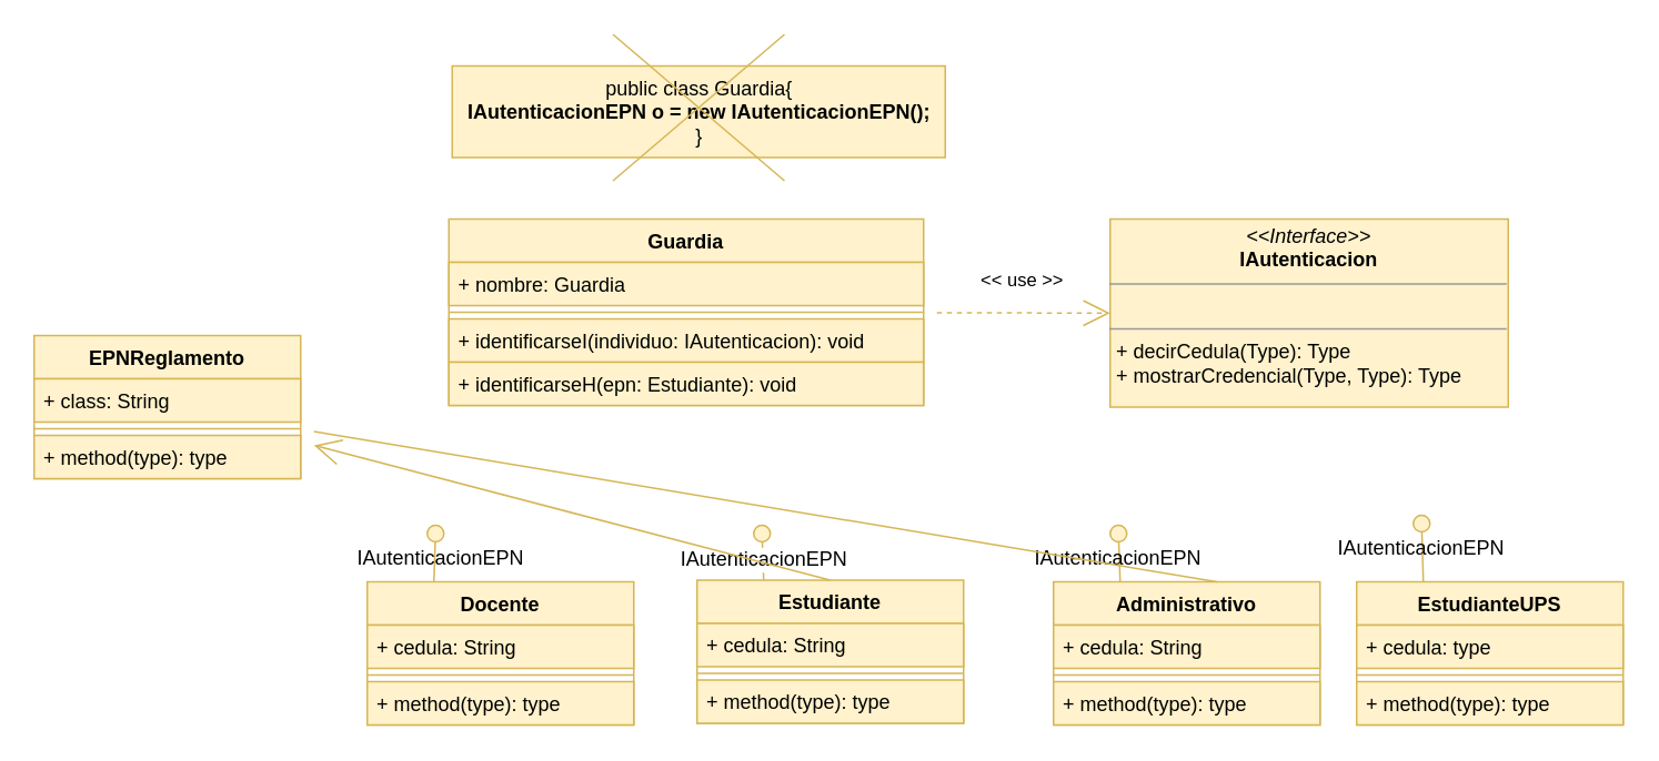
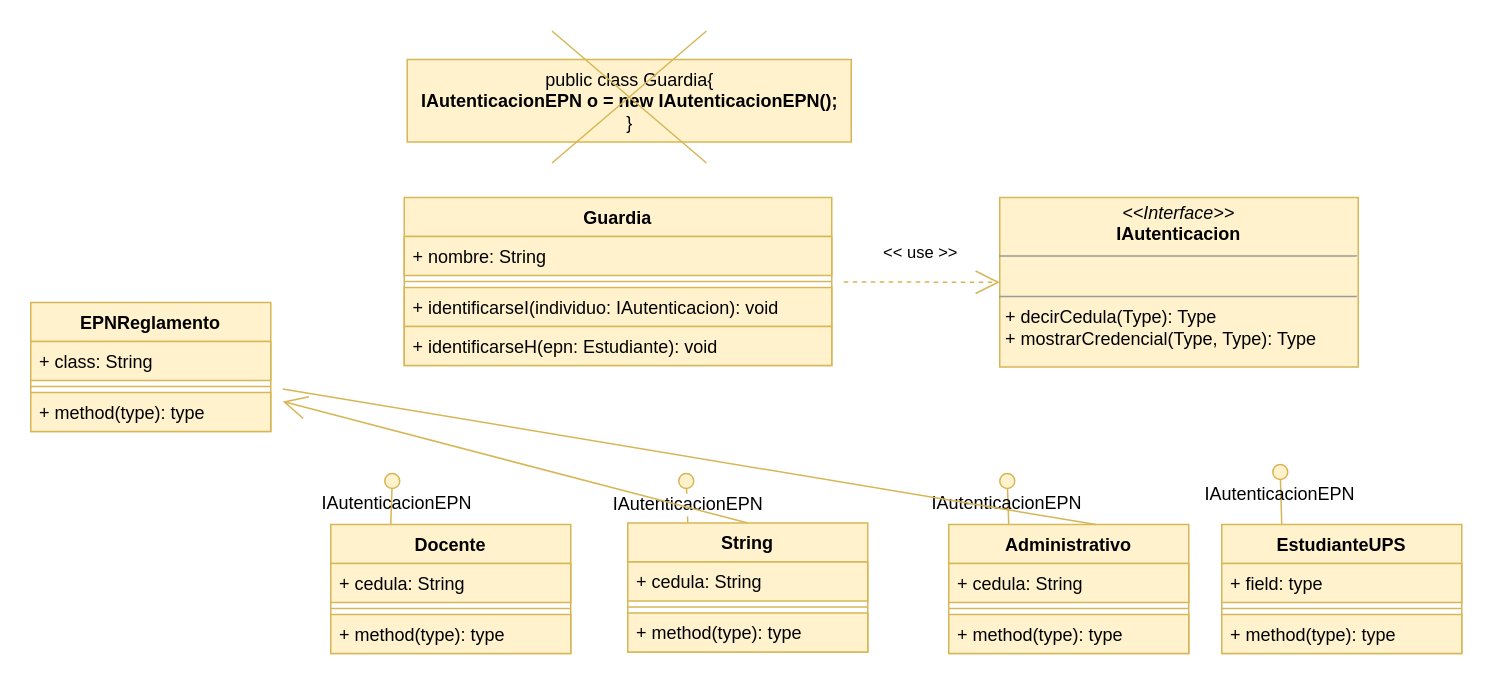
  <mxCell id="0" />
  <mxCell id="1" parent="0" />
  <mxCell id="2" value="Docente" style="swimlane;fontStyle=1;align=center;verticalAlign=top;childLayout=stackLayout;horizontal=1;startSize=26;horizontalStack=0;resizeParent=1;resizeParentMax=0;resizeLast=0;collapsible=1;marginBottom=0;fillColor=#fff2cc;strokeColor=#d6b656;fontColor=#000000;" parent="1" vertex="1"><mxGeometry x="220" y="349" width="160" height="86" as="geometry" /></mxCell>
  <mxCell id="3" value="+ cedula: String" style="text;align=left;verticalAlign=top;spacingLeft=4;spacingRight=4;overflow=hidden;rotatable=0;points=[[0,0.5],[1,0.5]];portConstraint=eastwest;fillColor=#fff2cc;strokeColor=#d6b656;fontColor=#000000;" parent="2" vertex="1"><mxGeometry y="26" width="160" height="26" as="geometry" /></mxCell>
  <mxCell id="4" value="" style="line;strokeWidth=1;align=left;verticalAlign=middle;spacingTop=-1;spacingLeft=3;spacingRight=3;rotatable=0;labelPosition=right;points=[];portConstraint=eastwest;fillColor=#fff2cc;strokeColor=#d6b656;fontColor=#000000;" parent="2" vertex="1"><mxGeometry y="52" width="160" height="8" as="geometry" /></mxCell>
  <mxCell id="5" value="+ method(type): type" style="text;align=left;verticalAlign=top;spacingLeft=4;spacingRight=4;overflow=hidden;rotatable=0;points=[[0,0.5],[1,0.5]];portConstraint=eastwest;fillColor=#fff2cc;strokeColor=#d6b656;fontColor=#000000;" parent="2" vertex="1"><mxGeometry y="60" width="160" height="26" as="geometry" /></mxCell>
- <mxCell id="6" value="Estudiante" style="swimlane;fontStyle=1;align=center;verticalAlign=top;childLayout=stackLayout;horizontal=1;startSize=26;horizontalStack=0;resizeParent=1;resizeParentMax=0;resizeLast=0;collapsible=1;marginBottom=0;fillColor=#fff2cc;strokeColor=#d6b656;fontColor=#000000;" parent="1" vertex="1"><mxGeometry x="418" y="348" width="160" height="86" as="geometry" /></mxCell>
+ <mxCell id="6" value="String" style="swimlane;fontStyle=1;align=center;verticalAlign=top;childLayout=stackLayout;horizontal=1;startSize=26;horizontalStack=0;resizeParent=1;resizeParentMax=0;resizeLast=0;collapsible=1;marginBottom=0;fillColor=#fff2cc;strokeColor=#d6b656;fontColor=#000000;" parent="1" vertex="1"><mxGeometry x="418" y="348" width="160" height="86" as="geometry" /></mxCell>
  <mxCell id="7" value="+ cedula: String" style="text;align=left;verticalAlign=top;spacingLeft=4;spacingRight=4;overflow=hidden;rotatable=0;points=[[0,0.5],[1,0.5]];portConstraint=eastwest;fillColor=#fff2cc;strokeColor=#d6b656;fontColor=#000000;" parent="6" vertex="1"><mxGeometry y="26" width="160" height="26" as="geometry" /></mxCell>
  <mxCell id="8" value="" style="line;strokeWidth=1;align=left;verticalAlign=middle;spacingTop=-1;spacingLeft=3;spacingRight=3;rotatable=0;labelPosition=right;points=[];portConstraint=eastwest;fillColor=#fff2cc;strokeColor=#d6b656;fontColor=#000000;" parent="6" vertex="1"><mxGeometry y="52" width="160" height="8" as="geometry" /></mxCell>
  <mxCell id="9" value="+ method(type): type" style="text;align=left;verticalAlign=top;spacingLeft=4;spacingRight=4;overflow=hidden;rotatable=0;points=[[0,0.5],[1,0.5]];portConstraint=eastwest;fillColor=#fff2cc;strokeColor=#d6b656;fontColor=#000000;" parent="6" vertex="1"><mxGeometry y="60" width="160" height="26" as="geometry" /></mxCell>
  <mxCell id="10" value="Administrativo" style="swimlane;fontStyle=1;align=center;verticalAlign=top;childLayout=stackLayout;horizontal=1;startSize=26;horizontalStack=0;resizeParent=1;resizeParentMax=0;resizeLast=0;collapsible=1;marginBottom=0;fillColor=#fff2cc;strokeColor=#d6b656;fontColor=#000000;" parent="1" vertex="1"><mxGeometry x="632" y="349" width="160" height="86" as="geometry" /></mxCell>
  <mxCell id="11" value="+ cedula: String" style="text;align=left;verticalAlign=top;spacingLeft=4;spacingRight=4;overflow=hidden;rotatable=0;points=[[0,0.5],[1,0.5]];portConstraint=eastwest;fillColor=#fff2cc;strokeColor=#d6b656;fontColor=#000000;" parent="10" vertex="1"><mxGeometry y="26" width="160" height="26" as="geometry" /></mxCell>
  <mxCell id="12" value="" style="line;strokeWidth=1;align=left;verticalAlign=middle;spacingTop=-1;spacingLeft=3;spacingRight=3;rotatable=0;labelPosition=right;points=[];portConstraint=eastwest;fillColor=#fff2cc;strokeColor=#d6b656;fontColor=#000000;" parent="10" vertex="1"><mxGeometry y="52" width="160" height="8" as="geometry" /></mxCell>
  <mxCell id="13" value="+ method(type): type" style="text;align=left;verticalAlign=top;spacingLeft=4;spacingRight=4;overflow=hidden;rotatable=0;points=[[0,0.5],[1,0.5]];portConstraint=eastwest;fillColor=#fff2cc;strokeColor=#d6b656;fontColor=#000000;" parent="10" vertex="1"><mxGeometry y="60" width="160" height="26" as="geometry" /></mxCell>
  <mxCell id="14" value="" style="rounded=0;orthogonalLoop=1;jettySize=auto;html=1;endArrow=none;endFill=0;sketch=0;sourcePerimeterSpacing=0;targetPerimeterSpacing=0;startSize=14;endSize=14;curved=1;exitX=0.25;exitY=0;exitDx=0;exitDy=0;fontColor=#000000;fillColor=#fff2cc;strokeColor=#d6b656;" parent="1" source="2" target="15" edge="1"><mxGeometry relative="1" as="geometry"><mxPoint x="320" y="313" as="sourcePoint" /></mxGeometry></mxCell>
  <mxCell id="15" value="&lt;br&gt;&lt;br&gt;&amp;nbsp;&amp;nbsp;&lt;span style=&quot;border-color: var(--border-color);&quot;&gt;IAutenticacionEPN&lt;/span&gt;" style="ellipse;whiteSpace=wrap;html=1;align=center;aspect=fixed;resizable=0;points=[];outlineConnect=0;sketch=0;fillColor=#fff2cc;strokeColor=#d6b656;fontColor=#000000;" parent="1" vertex="1"><mxGeometry x="256" y="315" width="10" height="10" as="geometry" /></mxCell>
  <mxCell id="16" value="&lt;p style=&quot;margin:0px;margin-top:4px;text-align:center;&quot;&gt;&lt;i&gt;&amp;lt;&amp;lt;Interface&amp;gt;&amp;gt;&lt;/i&gt;&lt;br&gt;&lt;b&gt;IAutenticacion&lt;/b&gt;&lt;/p&gt;&lt;hr size=&quot;1&quot;&gt;&lt;p style=&quot;margin:0px;margin-left:4px;&quot;&gt;&lt;br&gt;&lt;/p&gt;&lt;hr size=&quot;1&quot;&gt;&lt;p style=&quot;margin:0px;margin-left:4px;&quot;&gt;+ decirCedula(Type): Type&lt;br&gt;+ mostrarCredencial(Type, Type): Type&lt;/p&gt;" style="verticalAlign=top;align=left;overflow=fill;fontSize=12;fontFamily=Helvetica;html=1;fillColor=#fff2cc;strokeColor=#d6b656;fontColor=#000000;" parent="1" vertex="1"><mxGeometry x="666" y="131" width="239" height="113" as="geometry" /></mxCell>
  <mxCell id="17" value="&amp;lt;&amp;lt; use &amp;gt;&amp;gt;" style="rounded=0;orthogonalLoop=1;jettySize=auto;html=1;entryX=0;entryY=0.5;entryDx=0;entryDy=0;endArrow=open;startSize=14;endSize=14;sourcePerimeterSpacing=8;targetPerimeterSpacing=8;dashed=1;fontColor=#000000;fillColor=#fff2cc;strokeColor=#d6b656;labelBackgroundColor=#FFFFFF;" parent="1" source="18" target="16" edge="1"><mxGeometry x="-0.024" y="19" relative="1" as="geometry"><mxPoint as="offset" /></mxGeometry></mxCell>
  <mxCell id="18" value="Guardia" style="swimlane;fontStyle=1;align=center;verticalAlign=top;childLayout=stackLayout;horizontal=1;startSize=26;horizontalStack=0;resizeParent=1;resizeParentMax=0;resizeLast=0;collapsible=1;marginBottom=0;fillColor=#fff2cc;strokeColor=#d6b656;fontColor=#000000;" parent="1" vertex="1"><mxGeometry x="269" y="131" width="285" height="112" as="geometry" /></mxCell>
- <mxCell id="19" value="+ nombre: Guardia" style="text;align=left;verticalAlign=top;spacingLeft=4;spacingRight=4;overflow=hidden;rotatable=0;points=[[0,0.5],[1,0.5]];portConstraint=eastwest;fillColor=#fff2cc;strokeColor=#d6b656;fontColor=#000000;" parent="18" vertex="1"><mxGeometry y="26" width="285" height="26" as="geometry" /></mxCell>
+ <mxCell id="19" value="+ nombre: String" style="text;align=left;verticalAlign=top;spacingLeft=4;spacingRight=4;overflow=hidden;rotatable=0;points=[[0,0.5],[1,0.5]];portConstraint=eastwest;fillColor=#fff2cc;strokeColor=#d6b656;fontColor=#000000;" parent="18" vertex="1"><mxGeometry y="26" width="285" height="26" as="geometry" /></mxCell>
  <mxCell id="20" value="" style="line;strokeWidth=1;align=left;verticalAlign=middle;spacingTop=-1;spacingLeft=3;spacingRight=3;rotatable=0;labelPosition=right;points=[];portConstraint=eastwest;fillColor=#fff2cc;strokeColor=#d6b656;fontColor=#000000;" parent="18" vertex="1"><mxGeometry y="52" width="285" height="8" as="geometry" /></mxCell>
  <mxCell id="21" value="+ identificarseI(individuo: IAutenticacion): void" style="text;align=left;verticalAlign=top;spacingLeft=4;spacingRight=4;overflow=hidden;rotatable=0;points=[[0,0.5],[1,0.5]];portConstraint=eastwest;fillColor=#fff2cc;strokeColor=#d6b656;fontColor=#000000;" parent="18" vertex="1"><mxGeometry y="60" width="285" height="26" as="geometry" /></mxCell>
  <mxCell id="22" value="+ identificarseH(epn: Estudiante): void" style="text;align=left;verticalAlign=top;spacingLeft=4;spacingRight=4;overflow=hidden;rotatable=0;points=[[0,0.5],[1,0.5]];portConstraint=eastwest;fillColor=#fff2cc;strokeColor=#d6b656;fontColor=#000000;" parent="18" vertex="1"><mxGeometry y="86" width="285" height="26" as="geometry" /></mxCell>
  <mxCell id="23" value="EstudianteUPS" style="swimlane;fontStyle=1;align=center;verticalAlign=top;childLayout=stackLayout;horizontal=1;startSize=26;horizontalStack=0;resizeParent=1;resizeParentMax=0;resizeLast=0;collapsible=1;marginBottom=0;fillColor=#fff2cc;strokeColor=#d6b656;fontColor=#000000;" parent="1" vertex="1"><mxGeometry x="814" y="349" width="160" height="86" as="geometry" /></mxCell>
- <mxCell id="24" value="+ cedula: type" style="text;align=left;verticalAlign=top;spacingLeft=4;spacingRight=4;overflow=hidden;rotatable=0;points=[[0,0.5],[1,0.5]];portConstraint=eastwest;fillColor=#fff2cc;strokeColor=#d6b656;fontColor=#000000;" parent="23" vertex="1"><mxGeometry y="26" width="160" height="26" as="geometry" /></mxCell>
+ <mxCell id="24" value="+ field: type" style="text;align=left;verticalAlign=top;spacingLeft=4;spacingRight=4;overflow=hidden;rotatable=0;points=[[0,0.5],[1,0.5]];portConstraint=eastwest;fillColor=#fff2cc;strokeColor=#d6b656;fontColor=#000000;" parent="23" vertex="1"><mxGeometry y="26" width="160" height="26" as="geometry" /></mxCell>
  <mxCell id="25" value="" style="line;strokeWidth=1;align=left;verticalAlign=middle;spacingTop=-1;spacingLeft=3;spacingRight=3;rotatable=0;labelPosition=right;points=[];portConstraint=eastwest;fillColor=#fff2cc;strokeColor=#d6b656;fontColor=#000000;" parent="23" vertex="1"><mxGeometry y="52" width="160" height="8" as="geometry" /></mxCell>
  <mxCell id="26" value="+ method(type): type" style="text;align=left;verticalAlign=top;spacingLeft=4;spacingRight=4;overflow=hidden;rotatable=0;points=[[0,0.5],[1,0.5]];portConstraint=eastwest;fillColor=#fff2cc;strokeColor=#d6b656;fontColor=#000000;" parent="23" vertex="1"><mxGeometry y="60" width="160" height="26" as="geometry" /></mxCell>
  <mxCell id="27" value="&lt;span style=&quot;font-size: 12px;&quot;&gt;IAutenticacionEPN&lt;/span&gt;" style="rounded=0;orthogonalLoop=1;jettySize=auto;html=1;endArrow=none;endFill=0;sketch=0;sourcePerimeterSpacing=0;targetPerimeterSpacing=0;startSize=14;endSize=14;curved=1;exitX=0.25;exitY=0;exitDx=0;exitDy=0;fontColor=#000000;fillColor=#fff2cc;strokeColor=#d6b656;labelBackgroundColor=#FFFFFF;" parent="1" source="6" target="28" edge="1"><mxGeometry relative="1" as="geometry"><mxPoint x="270" y="359" as="sourcePoint" /></mxGeometry></mxCell>
  <mxCell id="28" value="" style="ellipse;whiteSpace=wrap;html=1;align=center;aspect=fixed;resizable=0;points=[];outlineConnect=0;sketch=0;fillColor=#fff2cc;strokeColor=#d6b656;fontColor=#000000;" parent="1" vertex="1"><mxGeometry x="452" y="315" width="10" height="10" as="geometry" /></mxCell>
  <mxCell id="29" value="" style="rounded=0;orthogonalLoop=1;jettySize=auto;html=1;endArrow=none;endFill=0;sketch=0;sourcePerimeterSpacing=0;targetPerimeterSpacing=0;startSize=14;endSize=14;curved=1;exitX=0.25;exitY=0;exitDx=0;exitDy=0;fontColor=#000000;fillColor=#fff2cc;strokeColor=#d6b656;" parent="1" source="10" target="30" edge="1"><mxGeometry relative="1" as="geometry"><mxPoint x="280" y="369" as="sourcePoint" /></mxGeometry></mxCell>
  <mxCell id="30" value="&lt;br&gt;&lt;br&gt;IAutenticacionEPN" style="ellipse;whiteSpace=wrap;html=1;align=center;aspect=fixed;resizable=0;points=[];outlineConnect=0;sketch=0;fillColor=#fff2cc;strokeColor=#d6b656;fontColor=#000000;" parent="1" vertex="1"><mxGeometry x="666" y="315" width="10" height="10" as="geometry" /></mxCell>
  <mxCell id="31" value="public class Guardia{&lt;br&gt;&lt;b style=&quot;border-color: var(--border-color);&quot;&gt;IAutenticacionEPN o = new&amp;nbsp;&lt;/b&gt;&lt;b style=&quot;border-color: var(--border-color);&quot;&gt;IAutenticacionEPN();&lt;/b&gt;&lt;br&gt;}" style="text;html=1;align=center;verticalAlign=middle;resizable=0;points=[];autosize=1;fillColor=#fff2cc;strokeColor=#d6b656;fontColor=#000000;" parent="1" vertex="1"><mxGeometry x="271" y="39" width="296" height="55" as="geometry" /></mxCell>
  <mxCell id="32" value="" style="shape=umlDestroy;fillColor=#fff2cc;strokeColor=#d6b656;fontColor=#000000;" parent="1" vertex="1"><mxGeometry x="367.5" y="20" width="103" height="88" as="geometry" /></mxCell>
  <mxCell id="33" value="EPNReglamento" style="swimlane;fontStyle=1;align=center;verticalAlign=top;childLayout=stackLayout;horizontal=1;startSize=26;horizontalStack=0;resizeParent=1;resizeParentMax=0;resizeLast=0;collapsible=1;marginBottom=0;fillColor=#fff2cc;strokeColor=#d6b656;fontColor=#000000;" parent="1" vertex="1"><mxGeometry x="20" y="201" width="160" height="86" as="geometry" /></mxCell>
  <mxCell id="34" value="+ class: String" style="text;align=left;verticalAlign=top;spacingLeft=4;spacingRight=4;overflow=hidden;rotatable=0;points=[[0,0.5],[1,0.5]];portConstraint=eastwest;fillColor=#fff2cc;strokeColor=#d6b656;fontColor=#000000;" parent="33" vertex="1"><mxGeometry y="26" width="160" height="26" as="geometry" /></mxCell>
  <mxCell id="35" value="" style="line;strokeWidth=1;align=left;verticalAlign=middle;spacingTop=-1;spacingLeft=3;spacingRight=3;rotatable=0;labelPosition=right;points=[];portConstraint=eastwest;fillColor=#fff2cc;strokeColor=#d6b656;fontColor=#000000;" parent="33" vertex="1"><mxGeometry y="52" width="160" height="8" as="geometry" /></mxCell>
  <mxCell id="36" value="+ method(type): type" style="text;align=left;verticalAlign=top;spacingLeft=4;spacingRight=4;overflow=hidden;rotatable=0;points=[[0,0.5],[1,0.5]];portConstraint=eastwest;fillColor=#fff2cc;strokeColor=#d6b656;fontColor=#000000;" parent="33" vertex="1"><mxGeometry y="60" width="160" height="26" as="geometry" /></mxCell>
  <mxCell id="37" style="edgeStyle=none;curved=1;rounded=0;orthogonalLoop=1;jettySize=auto;html=1;endArrow=open;startSize=14;endSize=14;sourcePerimeterSpacing=8;targetPerimeterSpacing=8;endFill=0;exitX=0.5;exitY=0;exitDx=0;exitDy=0;fontColor=#000000;fillColor=#fff2cc;strokeColor=#d6b656;labelBackgroundColor=#FFFFFF;" parent="1" source="6" target="33" edge="1"><mxGeometry relative="1" as="geometry"><mxPoint x="241.081" y="351" as="sourcePoint" /><mxPoint x="178.919" y="305" as="targetPoint" /></mxGeometry></mxCell>
  <mxCell id="38" style="edgeStyle=none;curved=1;rounded=0;orthogonalLoop=1;jettySize=auto;html=1;endArrow=none;startSize=14;endSize=14;sourcePerimeterSpacing=8;targetPerimeterSpacing=8;endFill=0;exitX=0.613;exitY=0;exitDx=0;exitDy=0;exitPerimeter=0;fontColor=#000000;fillColor=#fff2cc;strokeColor=#d6b656;" parent="1" source="10" target="33" edge="1"><mxGeometry relative="1" as="geometry"><mxPoint x="508" y="358" as="sourcePoint" /><mxPoint x="198" y="276.995" as="targetPoint" /></mxGeometry></mxCell>
  <mxCell id="39" value="" style="rounded=0;orthogonalLoop=1;jettySize=auto;html=1;endArrow=none;endFill=0;sketch=0;sourcePerimeterSpacing=0;targetPerimeterSpacing=0;startSize=14;endSize=14;curved=1;exitX=0.25;exitY=0;exitDx=0;exitDy=0;fontColor=#000000;fillColor=#fff2cc;strokeColor=#d6b656;" parent="1" source="23" target="40" edge="1"><mxGeometry relative="1" as="geometry"><mxPoint x="682" y="359" as="sourcePoint" /></mxGeometry></mxCell>
  <mxCell id="40" value="&lt;br&gt;&lt;br&gt;IAutenticacionEPN" style="ellipse;whiteSpace=wrap;html=1;align=center;aspect=fixed;resizable=0;points=[];outlineConnect=0;sketch=0;fillColor=#fff2cc;strokeColor=#d6b656;fontColor=#000000;" parent="1" vertex="1"><mxGeometry x="848" y="309" width="10" height="10" as="geometry" /></mxCell>
